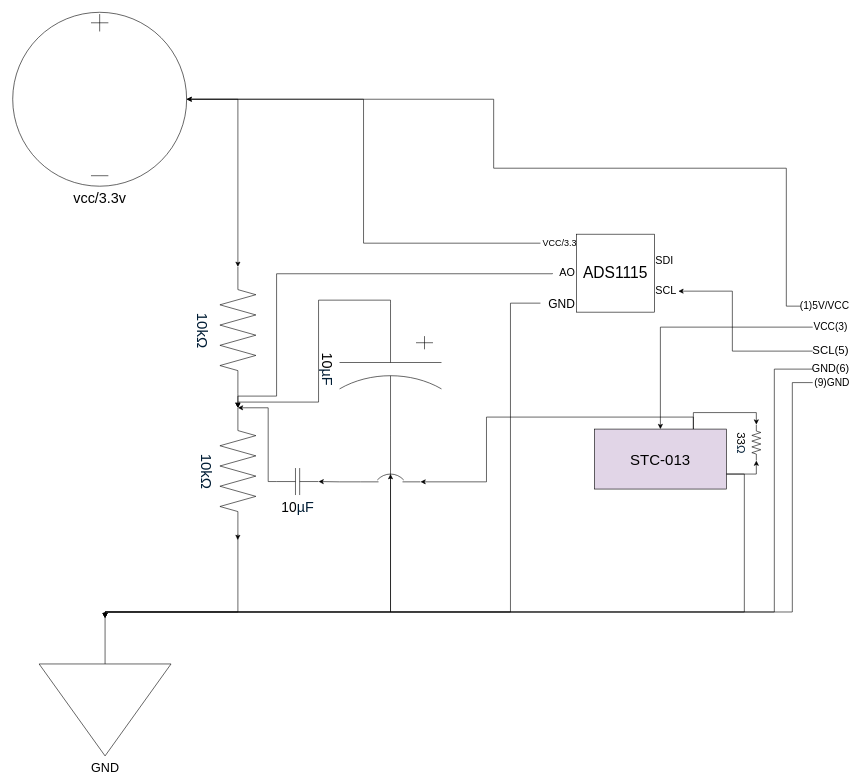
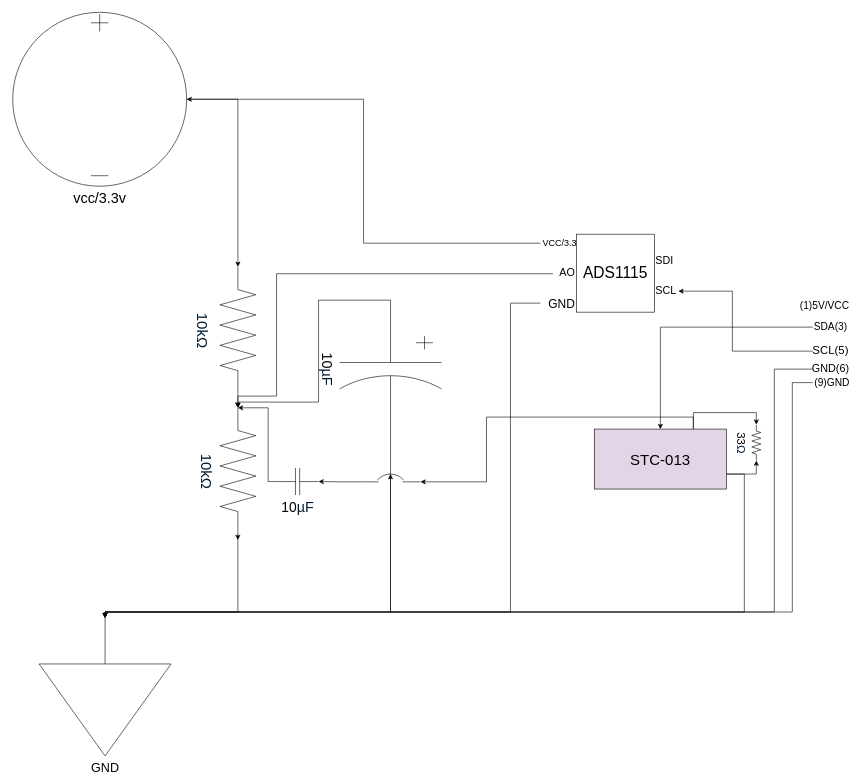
  <mxCell id="0" />
  <mxCell id="1" parent="0" />
  <mxCell id="2" value="&lt;span style=&quot;font-size: 24px;&quot;&gt;vcc/3.3v&lt;/span&gt;" style="pointerEvents=1;verticalLabelPosition=bottom;shadow=0;dashed=0;align=center;html=1;verticalAlign=top;shape=mxgraph.electrical.signal_sources.source;aspect=fixed;points=[[0.5,0,0],[1,0.5,0],[0.5,1,0],[0,0.5,0]];elSignalType=dc3;" parent="1" vertex="1"><mxGeometry x="20" y="20" width="290" height="290" as="geometry" /></mxCell>
  <mxCell id="3" value="GND" style="pointerEvents=1;verticalLabelPosition=bottom;shadow=0;dashed=0;align=center;html=1;verticalAlign=top;shape=mxgraph.electrical.signal_sources.signal_ground;fontSize=21;" parent="1" vertex="1"><mxGeometry x="64" y="1030" width="220" height="230" as="geometry" /></mxCell>
  <mxCell id="4" value="&lt;span style=&quot;color: rgb(0, 29, 53); font-family: Arial, sans-serif; text-align: start; text-wrap-mode: wrap; background-color: rgb(255, 255, 255);&quot;&gt;&lt;font style=&quot;font-size: 25px;&quot;&gt;10kΩ&lt;/font&gt;&lt;/span&gt;" style="pointerEvents=1;verticalLabelPosition=bottom;shadow=0;dashed=0;align=center;html=1;verticalAlign=top;shape=mxgraph.electrical.resistors.resistor_2;rotation=90;fontSize=33;" parent="1" vertex="1"><mxGeometry x="290" y="520" width="211" height="60" as="geometry" /></mxCell>
  <mxCell id="5" style="edgeStyle=orthogonalEdgeStyle;rounded=0;orthogonalLoop=1;jettySize=auto;html=1;exitX=1;exitY=0.5;exitDx=0;exitDy=0;exitPerimeter=0;" parent="1" source="6" edge="1"><mxGeometry relative="1" as="geometry"><mxPoint x="395.176" y="900" as="targetPoint" /></mxGeometry></mxCell>
  <mxCell id="6" value="&lt;span style=&quot;color: rgb(0, 29, 53); font-family: Arial, sans-serif; text-align: start; text-wrap-mode: wrap; background-color: rgb(255, 255, 255);&quot;&gt;&lt;font style=&quot;font-size: 25px;&quot;&gt;10kΩ&lt;/font&gt;&lt;/span&gt;" style="pointerEvents=1;verticalLabelPosition=bottom;shadow=0;dashed=0;align=center;html=1;verticalAlign=top;shape=mxgraph.electrical.resistors.resistor_2;rotation=90;" parent="1" vertex="1"><mxGeometry x="290" y="755" width="211" height="60" as="geometry" /></mxCell>
  <mxCell id="7" style="edgeStyle=orthogonalEdgeStyle;rounded=0;orthogonalLoop=1;jettySize=auto;html=1;exitX=1;exitY=0.5;exitDx=0;exitDy=0;exitPerimeter=0;entryX=0;entryY=0.5;entryDx=0;entryDy=0;entryPerimeter=0;" parent="1" source="2" target="4" edge="1"><mxGeometry relative="1" as="geometry" /></mxCell>
  <mxCell id="8" style="edgeStyle=orthogonalEdgeStyle;rounded=0;orthogonalLoop=1;jettySize=auto;html=1;exitX=1;exitY=0.5;exitDx=0;exitDy=0;exitPerimeter=0;entryX=0;entryY=0.5;entryDx=0;entryDy=0;entryPerimeter=0;" parent="1" source="4" target="6" edge="1"><mxGeometry relative="1" as="geometry" /></mxCell>
  <mxCell id="9" style="edgeStyle=orthogonalEdgeStyle;rounded=0;orthogonalLoop=1;jettySize=auto;html=1;exitX=1;exitY=0.5;exitDx=0;exitDy=0;exitPerimeter=0;entryX=0.5;entryY=0;entryDx=0;entryDy=0;entryPerimeter=0;" parent="1" source="6" target="3" edge="1"><mxGeometry relative="1" as="geometry"><Array as="points"><mxPoint x="396" y="1020" /><mxPoint x="174" y="1020" /></Array></mxGeometry></mxCell>
  <mxCell id="10" value="&lt;font style=&quot;font-size: 24px;&quot;&gt;10&lt;span style=&quot;color: rgb(0, 29, 53); font-family: Arial, sans-serif; text-align: start; text-wrap-mode: wrap; background-color: rgb(255, 255, 255);&quot;&gt;µF&lt;/span&gt;&lt;/font&gt;" style="pointerEvents=1;verticalLabelPosition=bottom;shadow=0;dashed=0;align=center;html=1;verticalAlign=top;shape=mxgraph.electrical.capacitors.capacitor_3;rotation=90;" parent="1" vertex="1"><mxGeometry x="540" y="530" width="220" height="170" as="geometry" /></mxCell>
  <mxCell id="11" style="edgeStyle=orthogonalEdgeStyle;rounded=0;orthogonalLoop=1;jettySize=auto;html=1;exitX=0;exitY=0.5;exitDx=0;exitDy=0;exitPerimeter=0;entryX=0;entryY=0.5;entryDx=0;entryDy=0;entryPerimeter=0;" parent="1" source="10" target="6" edge="1"><mxGeometry relative="1" as="geometry"><Array as="points"><mxPoint x="650" y="500" /><mxPoint x="530" y="500" /><mxPoint x="530" y="670" /><mxPoint x="396" y="670" /></Array></mxGeometry></mxCell>
  <mxCell id="12" style="edgeStyle=orthogonalEdgeStyle;rounded=0;orthogonalLoop=1;jettySize=auto;html=1;exitX=1;exitY=0.75;exitDx=0;exitDy=0;entryX=0.5;entryY=0;entryDx=0;entryDy=0;entryPerimeter=0;" parent="1" source="14" target="3" edge="1"><mxGeometry relative="1" as="geometry"><mxPoint x="1090" y="674.333" as="targetPoint" /><Array as="points"><mxPoint x="1240" y="790" /><mxPoint x="1240" y="1020" /><mxPoint x="174" y="1020" /></Array></mxGeometry></mxCell>
  <mxCell id="13" style="edgeStyle=orthogonalEdgeStyle;rounded=0;orthogonalLoop=1;jettySize=auto;html=1;exitX=0.75;exitY=0;exitDx=0;exitDy=0;entryX=1;entryY=1;entryDx=0;entryDy=0;entryPerimeter=0;" edge="1" parent="1" source="14" target="35"><mxGeometry relative="1" as="geometry"><mxPoint x="720" y="810" as="targetPoint" /><Array as="points"><mxPoint x="1155" y="695" /><mxPoint x="810" y="695" /><mxPoint x="810" y="803" /></Array></mxGeometry></mxCell>
  <mxCell id="14" value="STC-013" style="rounded=0;whiteSpace=wrap;html=1;fontSize=25;fillColor=#e1d5e7;" parent="1" vertex="1"><mxGeometry x="990" y="715" width="220" height="100" as="geometry" /></mxCell>
  <mxCell id="15" value="&lt;font style=&quot;font-size: 17px;&quot;&gt;&amp;nbsp;(9)GND&lt;/font&gt;" style="text;html=1;align=center;verticalAlign=middle;whiteSpace=wrap;rounded=0;" parent="1" vertex="1"><mxGeometry x="1354" y="630" width="60" height="15" as="geometry" /></mxCell>
  <mxCell id="16" value="&lt;span style=&quot;font-size: 17px;&quot;&gt;(1)5V/VCC&lt;/span&gt;" style="text;html=1;align=center;verticalAlign=middle;whiteSpace=wrap;rounded=0;" parent="1" vertex="1"><mxGeometry x="1334" y="500" width="80" height="20" as="geometry" /></mxCell>
- <mxCell id="17" style="edgeStyle=orthogonalEdgeStyle;rounded=0;orthogonalLoop=1;jettySize=auto;html=1;exitX=0;exitY=0.5;exitDx=0;exitDy=0;entryX=1;entryY=0.5;entryDx=0;entryDy=0;entryPerimeter=0;" parent="1" source="16" target="2" edge="1"><mxGeometry relative="1" as="geometry"><Array as="points"><mxPoint x="1310" y="510" /><mxPoint x="1310" y="280" /><mxPoint x="822" y="280" /><mxPoint x="822" y="165" /></Array></mxGeometry></mxCell>
  <mxCell id="18" style="edgeStyle=orthogonalEdgeStyle;rounded=0;orthogonalLoop=1;jettySize=auto;html=1;exitX=0;exitY=0.5;exitDx=0;exitDy=0;entryX=0.5;entryY=0;entryDx=0;entryDy=0;entryPerimeter=0;" parent="1" source="15" target="3" edge="1"><mxGeometry relative="1" as="geometry"><Array as="points"><mxPoint x="1320" y="1020" /><mxPoint x="174" y="1020" /></Array></mxGeometry></mxCell>
  <mxCell id="19" value="&lt;font style=&quot;font-size: 26px;&quot;&gt;ADS1115&lt;/font&gt;" style="whiteSpace=wrap;html=1;aspect=fixed;" vertex="1" parent="1"><mxGeometry x="960" y="390" width="130" height="130" as="geometry" /></mxCell>
  <mxCell id="20" value="&lt;font style=&quot;font-size: 15px;&quot;&gt;&amp;nbsp;VCC/3.3&lt;/font&gt;" style="text;html=1;align=center;verticalAlign=middle;whiteSpace=wrap;rounded=0;" vertex="1" parent="1"><mxGeometry x="900" y="390" width="60" height="30" as="geometry" /></mxCell>
  <mxCell id="21" style="edgeStyle=orthogonalEdgeStyle;rounded=0;orthogonalLoop=1;jettySize=auto;html=1;exitX=0;exitY=0.5;exitDx=0;exitDy=0;entryX=0;entryY=0.5;entryDx=0;entryDy=0;entryPerimeter=0;" edge="1" parent="1" source="22" target="6"><mxGeometry relative="1" as="geometry"><mxPoint x="406" y="680" as="targetPoint" /><mxPoint x="906" y="455" as="sourcePoint" /><Array as="points"><mxPoint x="460" y="456" /><mxPoint x="460" y="660" /><mxPoint x="396" y="660" /><mxPoint x="396" y="680" /></Array></mxGeometry></mxCell>
  <mxCell id="22" value="&lt;font style=&quot;font-size: 18px;&quot;&gt;AO&lt;/font&gt;" style="text;html=1;align=right;verticalAlign=middle;whiteSpace=wrap;rounded=0;" vertex="1" parent="1"><mxGeometry x="920" y="440" width="40" height="30" as="geometry" /></mxCell>
  <mxCell id="23" style="edgeStyle=orthogonalEdgeStyle;rounded=0;orthogonalLoop=1;jettySize=auto;html=1;exitX=0;exitY=0.5;exitDx=0;exitDy=0;entryX=1;entryY=0.5;entryDx=0;entryDy=0;entryPerimeter=0;" edge="1" parent="1" source="20" target="2"><mxGeometry relative="1" as="geometry" /></mxCell>
  <mxCell id="24" value="&lt;font style=&quot;font-size: 20px;&quot;&gt;GND&lt;/font&gt;" style="text;html=1;align=right;verticalAlign=middle;whiteSpace=wrap;rounded=0;" vertex="1" parent="1"><mxGeometry x="900" y="490" width="60" height="30" as="geometry" /></mxCell>
  <mxCell id="25" style="edgeStyle=orthogonalEdgeStyle;rounded=0;orthogonalLoop=1;jettySize=auto;html=1;exitX=0;exitY=0.5;exitDx=0;exitDy=0;entryX=0.5;entryY=0;entryDx=0;entryDy=0;entryPerimeter=0;" edge="1" parent="1" source="24" target="3"><mxGeometry relative="1" as="geometry"><Array as="points"><mxPoint x="850" y="505" /><mxPoint x="850" y="1020" /><mxPoint x="174" y="1020" /></Array></mxGeometry></mxCell>
  <mxCell id="26" value="&lt;font style=&quot;font-size: 18px;&quot;&gt;SCL&lt;/font&gt;" style="text;html=1;align=left;verticalAlign=middle;whiteSpace=wrap;rounded=0;" vertex="1" parent="1"><mxGeometry x="1090" y="470" width="40" height="30" as="geometry" /></mxCell>
  <mxCell id="27" value="&lt;font style=&quot;font-size: 18px;&quot;&gt;SDI&lt;/font&gt;" style="text;html=1;align=left;verticalAlign=middle;whiteSpace=wrap;rounded=0;" vertex="1" parent="1"><mxGeometry x="1090" y="420" width="40" height="30" as="geometry" /></mxCell>
  <mxCell id="28" value="&lt;font style=&quot;font-size: 18px;&quot;&gt;GND(6)&lt;/font&gt;" style="text;html=1;align=center;verticalAlign=middle;whiteSpace=wrap;rounded=0;" vertex="1" parent="1"><mxGeometry x="1354" y="600" width="60" height="30" as="geometry" /></mxCell>
  <mxCell id="29" style="edgeStyle=orthogonalEdgeStyle;rounded=0;orthogonalLoop=1;jettySize=auto;html=1;exitX=0;exitY=0.5;exitDx=0;exitDy=0;entryX=0.5;entryY=0;entryDx=0;entryDy=0;entryPerimeter=0;" edge="1" parent="1" source="28" target="3"><mxGeometry relative="1" as="geometry"><Array as="points"><mxPoint x="1290" y="615" /><mxPoint x="1290" y="1020" /><mxPoint x="174" y="1020" /></Array></mxGeometry></mxCell>
  <mxCell id="30" style="edgeStyle=orthogonalEdgeStyle;rounded=0;orthogonalLoop=1;jettySize=auto;html=1;exitX=0;exitY=0.5;exitDx=0;exitDy=0;" edge="1" parent="1" source="31" target="14"><mxGeometry relative="1" as="geometry" /></mxCell>
- <mxCell id="31" value="&lt;font style=&quot;font-size: 17px;&quot;&gt;VCC(3)&lt;/font&gt;" style="text;html=1;align=center;verticalAlign=middle;whiteSpace=wrap;rounded=0;" vertex="1" parent="1"><mxGeometry x="1354" y="530" width="60" height="30" as="geometry" /></mxCell>
+ <mxCell id="31" value="&lt;font style=&quot;font-size: 17px;&quot;&gt;SDA(3)&lt;/font&gt;" style="text;html=1;align=center;verticalAlign=middle;whiteSpace=wrap;rounded=0;" vertex="1" parent="1"><mxGeometry x="1354" y="530" width="60" height="30" as="geometry" /></mxCell>
  <mxCell id="32" style="edgeStyle=orthogonalEdgeStyle;rounded=0;orthogonalLoop=1;jettySize=auto;html=1;exitX=0;exitY=0.5;exitDx=0;exitDy=0;entryX=1;entryY=0.5;entryDx=0;entryDy=0;" edge="1" parent="1" source="33" target="26"><mxGeometry relative="1" as="geometry"><Array as="points"><mxPoint x="1220" y="585" /><mxPoint x="1220" y="485" /></Array></mxGeometry></mxCell>
  <mxCell id="33" value="&lt;font style=&quot;font-size: 19px;&quot;&gt;SCL(5)&lt;/font&gt;" style="text;html=1;align=center;verticalAlign=middle;whiteSpace=wrap;rounded=0;" vertex="1" parent="1"><mxGeometry x="1354" y="570" width="60" height="30" as="geometry" /></mxCell>
  <mxCell id="34" value="" style="edgeStyle=orthogonalEdgeStyle;rounded=0;orthogonalLoop=1;jettySize=auto;html=1;exitX=1;exitY=0.5;exitDx=0;exitDy=0;exitPerimeter=0;entryX=0.5;entryY=0;entryDx=0;entryDy=0;entryPerimeter=0;" edge="1" parent="1" source="10" target="35"><mxGeometry relative="1" as="geometry"><mxPoint x="174" y="1030" as="targetPoint" /><Array as="points"><mxPoint x="650" y="1020" /></Array><mxPoint x="650" y="725" as="sourcePoint" /></mxGeometry></mxCell>
  <mxCell id="35" value="" style="pointerEvents=1;verticalLabelPosition=bottom;shadow=0;dashed=0;align=center;html=1;verticalAlign=top;shape=mxgraph.electrical.miscellaneous.circuit_breaker;" vertex="1" parent="1"><mxGeometry x="600" y="790" width="100" height="13" as="geometry" /></mxCell>
  <mxCell id="36" value="&lt;font style=&quot;font-size: 19px;&quot;&gt;33&lt;span style=&quot;color: rgb(0, 29, 53); font-family: Arial, sans-serif; text-align: start; text-wrap-mode: wrap; background-color: rgb(255, 255, 255);&quot;&gt;Ω&lt;/span&gt;&lt;/font&gt;" style="pointerEvents=1;verticalLabelPosition=bottom;shadow=0;dashed=0;align=center;html=1;verticalAlign=top;shape=mxgraph.electrical.resistors.resistor_2;rotation=90;" vertex="1" parent="1"><mxGeometry x="1230" y="730" width="60" height="15" as="geometry" /></mxCell>
  <mxCell id="37" style="edgeStyle=orthogonalEdgeStyle;rounded=0;orthogonalLoop=1;jettySize=auto;html=1;exitX=1;exitY=0.75;exitDx=0;exitDy=0;entryX=1;entryY=0.5;entryDx=0;entryDy=0;entryPerimeter=0;" edge="1" parent="1" source="14" target="36"><mxGeometry relative="1" as="geometry" /></mxCell>
  <mxCell id="38" style="edgeStyle=orthogonalEdgeStyle;rounded=0;orthogonalLoop=1;jettySize=auto;html=1;exitX=0.75;exitY=0;exitDx=0;exitDy=0;entryX=0;entryY=0.5;entryDx=0;entryDy=0;entryPerimeter=0;" edge="1" parent="1" source="14" target="36"><mxGeometry relative="1" as="geometry" /></mxCell>
  <mxCell id="39" style="edgeStyle=orthogonalEdgeStyle;rounded=0;orthogonalLoop=1;jettySize=auto;html=1;exitX=0;exitY=0.5;exitDx=0;exitDy=0;exitPerimeter=0;entryX=0;entryY=0.5;entryDx=0;entryDy=0;entryPerimeter=0;" edge="1" parent="1" source="40" target="6"><mxGeometry relative="1" as="geometry"><mxPoint x="460" y="800" as="sourcePoint" /><Array as="points"><mxPoint x="446" y="803" /><mxPoint x="446" y="680" /><mxPoint x="396" y="680" /></Array></mxGeometry></mxCell>
  <mxCell id="40" value="&lt;font style=&quot;font-size: 23px;&quot;&gt;10&lt;/font&gt;&lt;span style=&quot;color: rgb(0, 29, 53); font-family: Arial, sans-serif; font-size: 24px; text-align: start; text-wrap-mode: wrap; background-color: rgb(255, 255, 255);&quot;&gt;µF&lt;/span&gt;" style="pointerEvents=1;verticalLabelPosition=bottom;shadow=0;dashed=0;align=center;html=1;verticalAlign=top;shape=mxgraph.electrical.capacitors.capacitor_1;" vertex="1" parent="1"><mxGeometry x="460" y="780" width="70" height="45" as="geometry" /></mxCell>
  <mxCell id="41" style="edgeStyle=orthogonalEdgeStyle;rounded=0;orthogonalLoop=1;jettySize=auto;html=1;exitX=0;exitY=1;exitDx=0;exitDy=0;exitPerimeter=0;entryX=1;entryY=0.5;entryDx=0;entryDy=0;entryPerimeter=0;" edge="1" parent="1" source="35" target="40"><mxGeometry relative="1" as="geometry"><Array as="points"><mxPoint x="565" y="803" /></Array></mxGeometry></mxCell>
